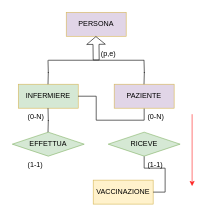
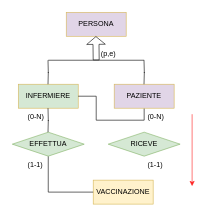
  <mxCell id="0" />
  <mxCell id="1" parent="0" />
  <mxCell id="2" value="PERSONA" style="whiteSpace=wrap;html=1;align=center;fillColor=#e1d5e7;strokeColor=#d6b656;" vertex="1" parent="1"><mxGeometry x="110" y="20" width="100" height="40" as="geometry" /></mxCell>
  <mxCell id="3" value="" style="shape=flexArrow;endArrow=classic;html=1;fontSize=9;endSize=4;" edge="1" parent="1"><mxGeometry width="50" height="50" relative="1" as="geometry"><mxPoint x="160" y="100" as="sourcePoint" /><mxPoint x="159.5" y="60" as="targetPoint" /></mxGeometry></mxCell>
  <mxCell id="4" value="" style="endArrow=none;html=1;fontSize=9;endSize=4;" edge="1" parent="1"><mxGeometry width="50" height="50" relative="1" as="geometry"><mxPoint x="80" y="100" as="sourcePoint" /><mxPoint x="240" y="100" as="targetPoint" /></mxGeometry></mxCell>
  <mxCell id="5" value="(p,e)" style="text;html=1;align=center;verticalAlign=middle;resizable=0;points=[];autosize=1;strokeColor=none;fontSize=12;" vertex="1" parent="1"><mxGeometry x="160" y="80" width="40" height="20" as="geometry" /></mxCell>
  <mxCell id="6" value="INFERMIERE" style="whiteSpace=wrap;html=1;align=center;fontSize=12;fillColor=#d5e8d4;strokeColor=#d6b656;" vertex="1" parent="1"><mxGeometry x="30" y="140" width="100" height="40" as="geometry" /></mxCell>
  <mxCell id="7" style="edgeStyle=orthogonalEdgeStyle;rounded=0;orthogonalLoop=1;jettySize=auto;html=1;exitX=0.5;exitY=1;exitDx=0;exitDy=0;endArrow=none;endFill=0;" edge="1" parent="1" source="8" target="6"><mxGeometry relative="1" as="geometry" /></mxCell>
  <mxCell id="8" value="PAZIENTE" style="whiteSpace=wrap;html=1;align=center;fontSize=12;fillColor=#e1d5e7;strokeColor=#d6b656;" vertex="1" parent="1"><mxGeometry x="190" y="140" width="100" height="40" as="geometry" /></mxCell>
  <mxCell id="9" value="VACCINAZIONE" style="whiteSpace=wrap;html=1;align=center;fillColor=#fff2cc;strokeColor=#d6b656;" vertex="1" parent="1"><mxGeometry x="155" y="300" width="100" height="40" as="geometry" /></mxCell>
+ <mxCell id="10" style="edgeStyle=orthogonalEdgeStyle;rounded=0;orthogonalLoop=1;jettySize=auto;html=1;exitX=0.5;exitY=1;exitDx=0;exitDy=0;entryX=0;entryY=0.5;entryDx=0;entryDy=0;endArrow=none;endFill=0;" edge="1" parent="1" source="11" target="9"><mxGeometry relative="1" as="geometry" /></mxCell>
  <mxCell id="11" value="EFFETTUA" style="shape=rhombus;perimeter=rhombusPerimeter;whiteSpace=wrap;html=1;align=center;fillColor=#d5e8d4;strokeColor=#82b366;" vertex="1" parent="1"><mxGeometry x="20" y="220" width="120" height="40" as="geometry" /></mxCell>
- <mxCell id="12" style="edgeStyle=orthogonalEdgeStyle;rounded=0;orthogonalLoop=1;jettySize=auto;html=1;exitX=0.5;exitY=1;exitDx=0;exitDy=0;entryX=1;entryY=0.5;entryDx=0;entryDy=0;endArrow=none;endFill=0;" edge="1" parent="1" source="13" target="9"><mxGeometry relative="1" as="geometry" /></mxCell>
  <mxCell id="13" value="RICEVE" style="shape=rhombus;perimeter=rhombusPerimeter;whiteSpace=wrap;html=1;align=center;fillColor=#d5e8d4;strokeColor=#82b366;" vertex="1" parent="1"><mxGeometry x="180" y="220" width="120" height="40" as="geometry" /></mxCell>
  <mxCell id="14" style="edgeStyle=orthogonalEdgeStyle;rounded=0;orthogonalLoop=1;jettySize=auto;html=1;exitX=0.5;exitY=0;exitDx=0;exitDy=0;entryX=0.5;entryY=1;entryDx=0;entryDy=0;fontSize=9;startArrow=none;startFill=0;endArrow=none;endFill=0;endSize=4;" edge="1" parent="1"><mxGeometry relative="1" as="geometry"><mxPoint x="79.58" y="140" as="sourcePoint" /><mxPoint x="79.58" y="100" as="targetPoint" /></mxGeometry></mxCell>
  <mxCell id="15" style="edgeStyle=orthogonalEdgeStyle;rounded=0;orthogonalLoop=1;jettySize=auto;html=1;exitX=0.5;exitY=0;exitDx=0;exitDy=0;entryX=0.5;entryY=1;entryDx=0;entryDy=0;fontSize=9;startArrow=none;startFill=0;endArrow=none;endFill=0;endSize=4;" edge="1" parent="1"><mxGeometry relative="1" as="geometry"><mxPoint x="239.76" y="140" as="sourcePoint" /><mxPoint x="239.76" y="100" as="targetPoint" /></mxGeometry></mxCell>
  <mxCell id="16" style="edgeStyle=orthogonalEdgeStyle;rounded=0;orthogonalLoop=1;jettySize=auto;html=1;exitX=0.5;exitY=0;exitDx=0;exitDy=0;entryX=0.5;entryY=1;entryDx=0;entryDy=0;fontSize=9;startArrow=none;startFill=0;endArrow=none;endFill=0;endSize=4;" edge="1" parent="1"><mxGeometry relative="1" as="geometry"><mxPoint x="79.58" y="220" as="sourcePoint" /><mxPoint x="79.58" y="180" as="targetPoint" /></mxGeometry></mxCell>
  <mxCell id="17" value="(0-N)" style="text;strokeColor=none;fillColor=none;spacingLeft=4;spacingRight=4;overflow=hidden;rotatable=0;points=[[0,0.5],[1,0.5]];portConstraint=eastwest;fontSize=12;" vertex="1" parent="1"><mxGeometry x="40" y="180" width="40" height="30" as="geometry" /></mxCell>
  <mxCell id="18" value="(0-N)" style="text;strokeColor=none;fillColor=none;spacingLeft=4;spacingRight=4;overflow=hidden;rotatable=0;points=[[0,0.5],[1,0.5]];portConstraint=eastwest;fontSize=12;" vertex="1" parent="1"><mxGeometry x="240" y="180" width="40" height="30" as="geometry" /></mxCell>
  <mxCell id="19" value="(1-1)" style="text;strokeColor=none;fillColor=none;spacingLeft=4;spacingRight=4;overflow=hidden;rotatable=0;points=[[0,0.5],[1,0.5]];portConstraint=eastwest;fontSize=12;" vertex="1" parent="1"><mxGeometry x="40" y="260" width="40" height="30" as="geometry" /></mxCell>
  <mxCell id="20" value="(1-1)" style="text;strokeColor=none;fillColor=none;spacingLeft=4;spacingRight=4;overflow=hidden;rotatable=0;points=[[0,0.5],[1,0.5]];portConstraint=eastwest;fontSize=12;" vertex="1" parent="1"><mxGeometry x="240" y="260" width="40" height="30" as="geometry" /></mxCell>
  <mxCell id="21" value="" style="endArrow=classic;html=1;strokeColor=#FF2121;" edge="1" parent="1"><mxGeometry width="50" height="50" relative="1" as="geometry"><mxPoint x="320" y="190" as="sourcePoint" /><mxPoint x="320" y="310" as="targetPoint" /></mxGeometry></mxCell>
